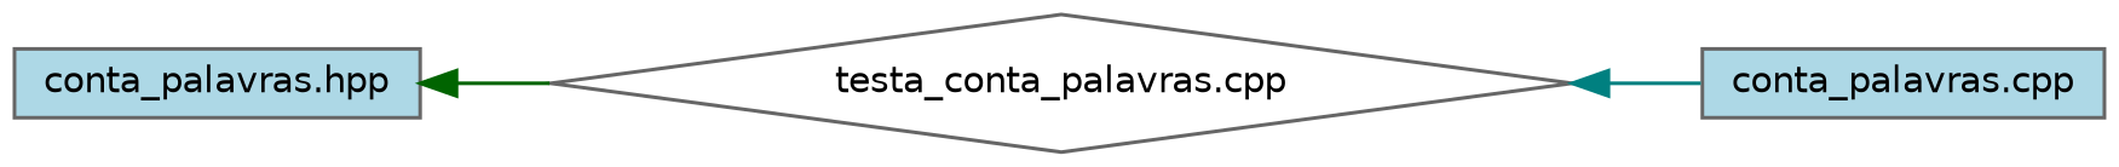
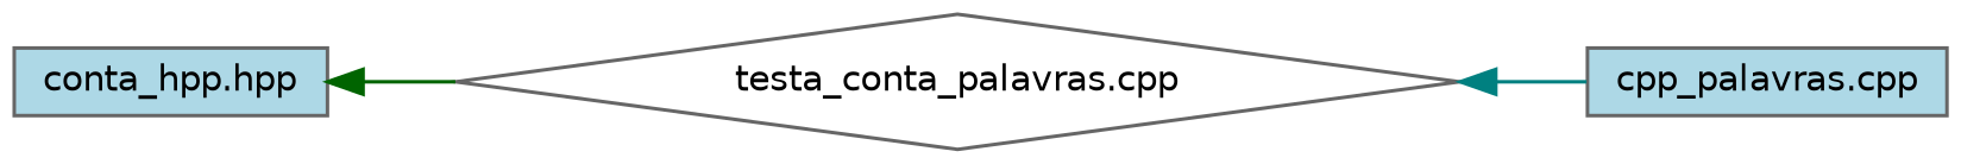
  digraph {
    rankdir=LR
    node [color=grey40 fillcolor=lightblue fontname=Helvetica fontsize=10 shape=box style=filled]
    edge [dir=back fontname=Helvetica fontsize=10 labelfontname=Helvetica labelfontsize=10 style=solid]
-   n1 [color=gray40 fontcolor=black height=0.2 label="conta_palavras.hpp" width=0.4]
+   n1 [color=gray40 fontcolor=black height=0.2 label="conta_hpp.hpp" width=0.4]
    n2 [fillcolor=white height=0.2 label="testa_conta_palavras.cpp" shape=diamond width=0.4]
-   n3 [height=0.2 label="conta_palavras.cpp" width=0.4]
+   n3 [height=0.2 label="cpp_palavras.cpp" width=0.4]
    n1 -> n2 [color=darkgreen]
    n2 -> n3 [color=teal]
  }
